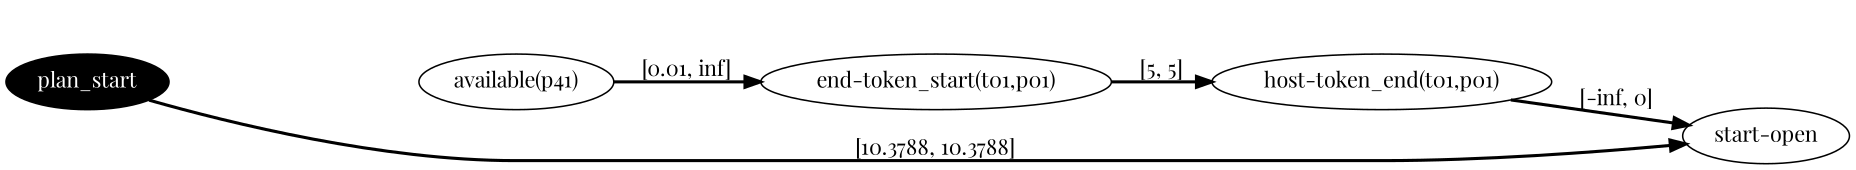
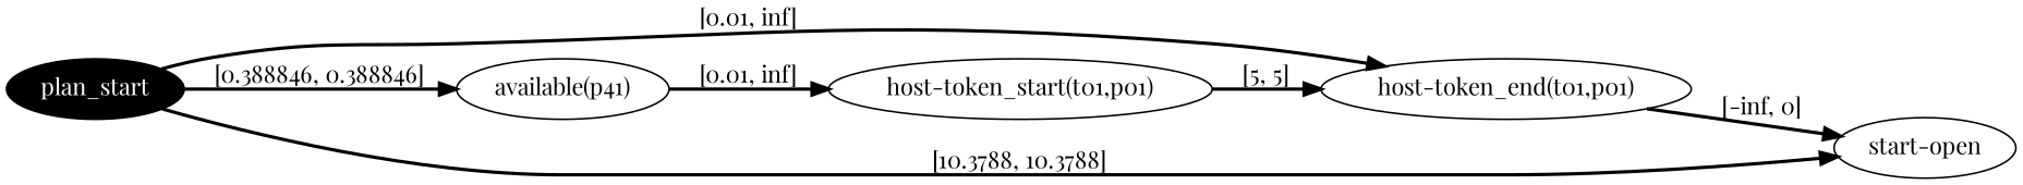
  digraph {
    fontname="Playfair Display"
    rankdir=LR
    node [fontname="Playfair Display"]
    edge [color=black fontname="Playfair Display" penwidth=2]
    n1 [fillcolor=black fontcolor=white label=plan_start style=filled]
    n2 [label="host-token_end(t01,p01)"]
    n3 [label="available(p41)"]
    n4 [label="start-open"]
-   n5 [label="end-token_start(t01,p01)"]
+   n5 [label="host-token_start(t01,p01)"]
+   n1 -> n2 [label="[0.01, inf]"]
+   n1 -> n3 [label="[0.388846, 0.388846]"]
    n1 -> n4 [label="[10.3788, 10.3788]"]
    n2 -> n4 [label="[-inf, 0]"]
    n3 -> n5 [label="[0.01, inf]"]
    n5 -> n2 [label="[5, 5]"]
  }
